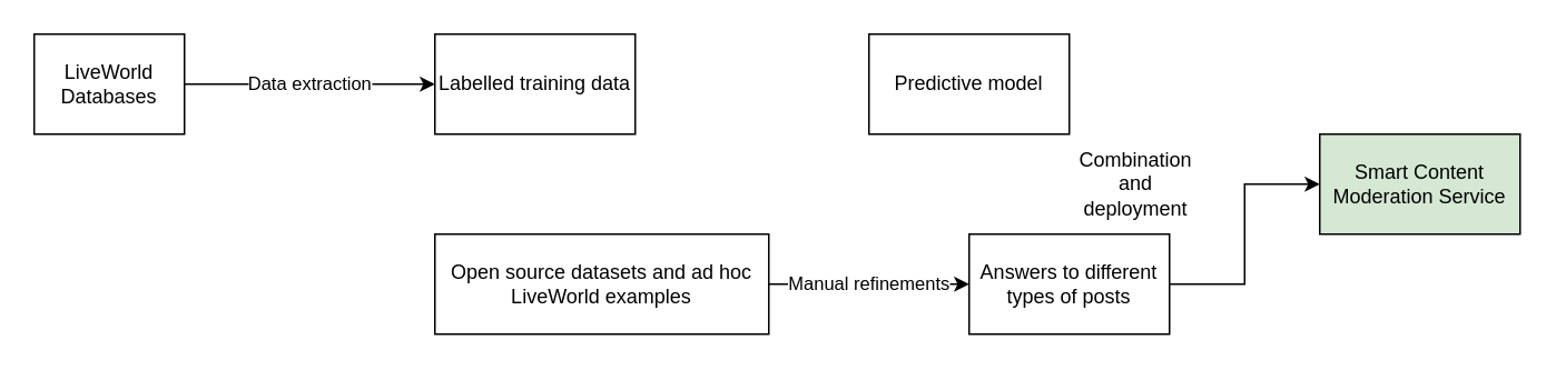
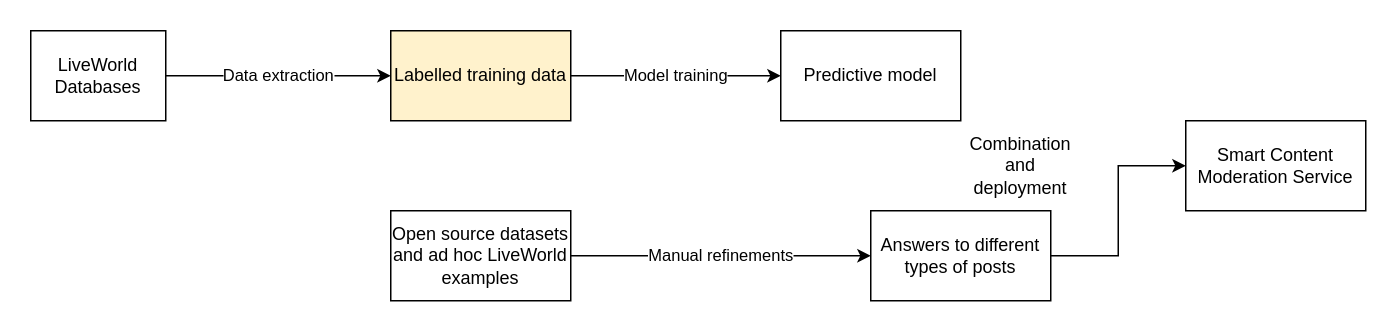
  <mxCell id="0" />
  <mxCell id="1" parent="0" />
  <mxCell id="2" value="Data extraction" style="edgeStyle=orthogonalEdgeStyle;rounded=0;orthogonalLoop=1;jettySize=auto;html=1;entryX=0;entryY=0.5;entryDx=0;entryDy=0;" parent="1" source="3" target="5" edge="1"><mxGeometry relative="1" as="geometry" /></mxCell>
  <mxCell id="3" value="LiveWorld Databases" style="rounded=0;whiteSpace=wrap;html=1;" parent="1" vertex="1"><mxGeometry x="20" y="20" width="90" height="60" as="geometry" /></mxCell>
- <mxCell id="5" value="Labelled training data" style="rounded=0;whiteSpace=wrap;html=1;" parent="1" vertex="1"><mxGeometry x="260" y="20" width="120" height="60" as="geometry" /></mxCell>
+ <mxCell id="4" value="Model training" style="edgeStyle=orthogonalEdgeStyle;rounded=0;orthogonalLoop=1;jettySize=auto;html=1;entryX=0;entryY=0.5;entryDx=0;entryDy=0;" parent="1" source="5" target="6" edge="1"><mxGeometry relative="1" as="geometry" /></mxCell>
+ <mxCell id="5" value="Labelled training data" style="rounded=0;whiteSpace=wrap;html=1;fillColor=#fff2cc;" parent="1" vertex="1"><mxGeometry x="260" y="20" width="120" height="60" as="geometry" /></mxCell>
  <mxCell id="6" value="Predictive model" style="rounded=0;whiteSpace=wrap;html=1;" parent="1" vertex="1"><mxGeometry x="520" y="20" width="120" height="60" as="geometry" /></mxCell>
  <mxCell id="7" value="&lt;div&gt;Manual refinements&lt;/div&gt;" style="edgeStyle=orthogonalEdgeStyle;rounded=0;orthogonalLoop=1;jettySize=auto;html=1;entryX=0;entryY=0.5;entryDx=0;entryDy=0;" parent="1" source="8" target="10" edge="1"><mxGeometry relative="1" as="geometry" /></mxCell>
- <mxCell id="8" value="Open source datasets and ad hoc LiveWorld examples" style="rounded=0;whiteSpace=wrap;html=1;" parent="1" vertex="1"><mxGeometry x="260" y="140" width="200" height="60" as="geometry" /></mxCell>
+ <mxCell id="8" value="Open source datasets and ad hoc LiveWorld examples" style="rounded=0;whiteSpace=wrap;html=1;" parent="1" vertex="1"><mxGeometry x="260" y="140" width="120" height="60" as="geometry" /></mxCell>
  <mxCell id="9" style="edgeStyle=orthogonalEdgeStyle;rounded=0;orthogonalLoop=1;jettySize=auto;html=1;entryX=0;entryY=0.5;entryDx=0;entryDy=0;" parent="1" source="10" target="11" edge="1"><mxGeometry relative="1" as="geometry" /></mxCell>
  <mxCell id="10" value="Answers to different types of posts" style="rounded=0;whiteSpace=wrap;html=1;" parent="1" vertex="1"><mxGeometry x="580" y="140" width="120" height="60" as="geometry" /></mxCell>
- <mxCell id="11" value="Smart Content Moderation Service" style="rounded=0;whiteSpace=wrap;html=1;fillColor=#d5e8d4;" parent="1" vertex="1"><mxGeometry x="790" y="80" width="120" height="60" as="geometry" /></mxCell>
+ <mxCell id="11" value="Smart Content Moderation Service" style="rounded=0;whiteSpace=wrap;html=1;" parent="1" vertex="1"><mxGeometry x="790" y="80" width="120" height="60" as="geometry" /></mxCell>
  <mxCell id="12" value="Combination and deployment" style="text;html=1;strokeColor=none;fillColor=none;align=center;verticalAlign=middle;whiteSpace=wrap;rounded=0;" parent="1" vertex="1"><mxGeometry x="660" y="100" width="40" height="20" as="geometry" /></mxCell>
